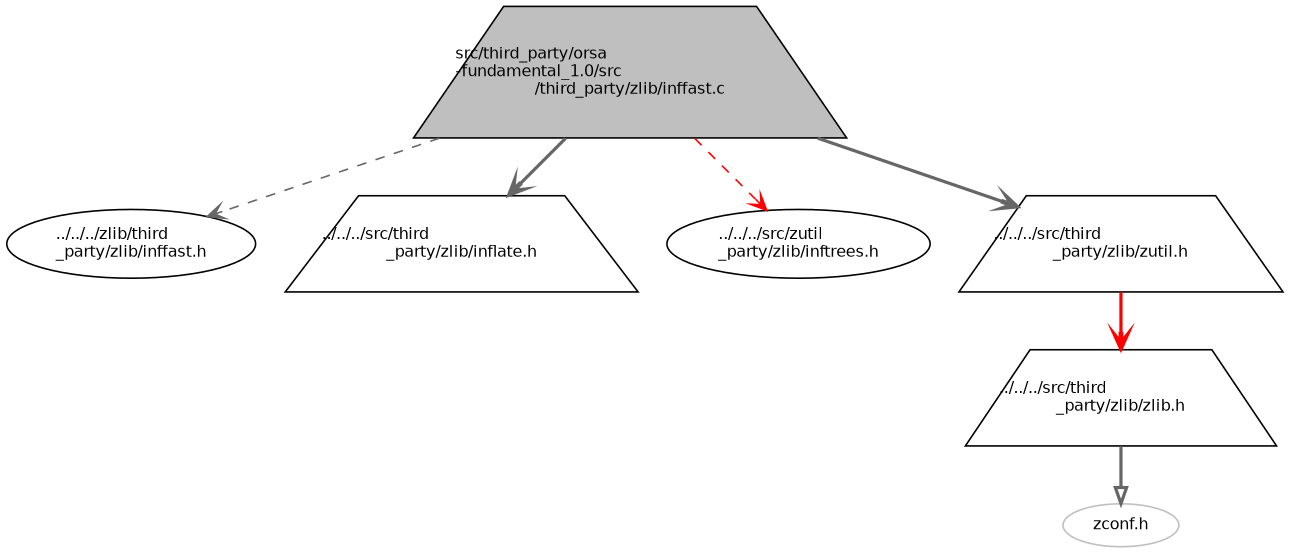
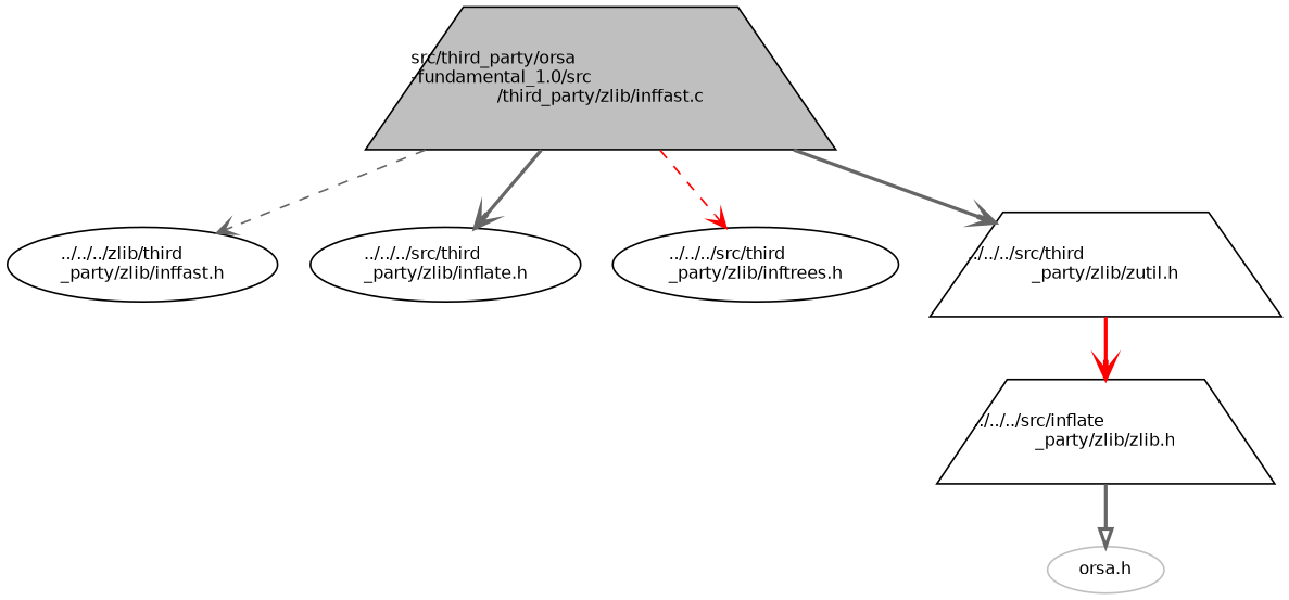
  digraph {
    node [color=black fillcolor=white fontname=Helvetica fontsize=10 shape=trapezium style=filled]
    edge [arrowhead=vee color=gray40 fontname=Helvetica fontsize=10 labelfontname=Helvetica labelfontsize=10 style=bold]
    n1 [fillcolor=grey75 fontcolor=black height=0.2 label="src/third_party/orsa\l-fundamental_1.0/src\l/third_party/zlib/inffast.c" width=0.4]
    n2 [height=0.2 label="../../../zlib/third\l_party/zlib/inffast.h" shape=ellipse width=0.4]
-   n3 [height=0.2 label="../../../src/third\l_party/zlib/inflate.h" width=0.4]
-   n4 [height=0.2 label="../../../src/zutil\l_party/zlib/inftrees.h" shape=ellipse width=0.4]
+   n3 [height=0.2 label="../../../src/third\l_party/zlib/inflate.h" shape=ellipse width=0.4]
+   n4 [height=0.2 label="../../../src/third\l_party/zlib/inftrees.h" shape=ellipse width=0.4]
    n5 [height=0.2 label="../../../src/third\l_party/zlib/zutil.h" width=0.4]
-   n6 [height=0.2 label="../../../src/third\l_party/zlib/zlib.h" width=0.4]
-   n7 [color=grey75 height=0.2 label="zconf.h" shape=ellipse width=0.4]
+   n6 [height=0.2 label="../../../src/inflate\l_party/zlib/zlib.h" width=0.4]
+   n7 [color=grey75 height=0.2 label="orsa.h" shape=ellipse width=0.4]
    n1 -> n2 [style=dashed]
    n1 -> n3
    n1 -> n4 [color=red style=dashed]
    n1 -> n5
    n5 -> n6 [color=red]
    n6 -> n7 [arrowhead=onormal]
  }
